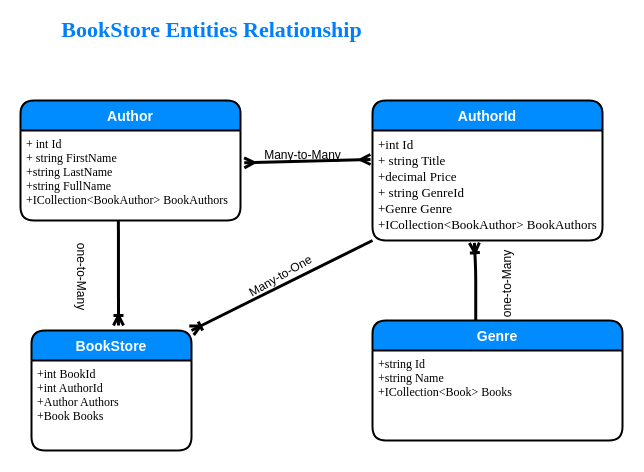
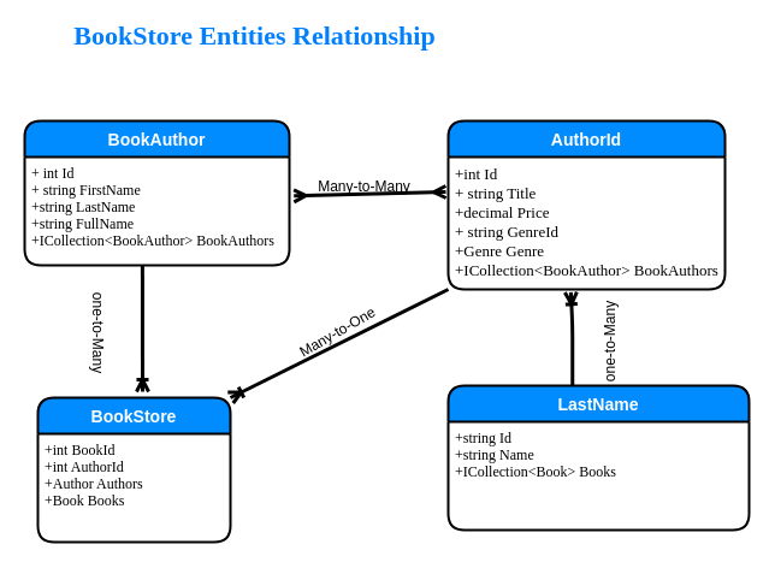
  <mxCell id="0" />
  <mxCell id="1" parent="0" />
- <mxCell id="2" value="Author" style="swimlane;childLayout=stackLayout;horizontal=1;startSize=30;horizontalStack=0;fillColor=#008cff;fontColor=#FFFFFF;rounded=1;fontSize=14;fontStyle=1;strokeWidth=2;resizeParent=0;resizeLast=1;shadow=0;dashed=0;align=center;" vertex="1" parent="1"><mxGeometry x="20" y="100" width="220" height="120" as="geometry" /></mxCell>
+ <mxCell id="2" value="BookAuthor" style="swimlane;childLayout=stackLayout;horizontal=1;startSize=30;horizontalStack=0;fillColor=#008cff;fontColor=#FFFFFF;rounded=1;fontSize=14;fontStyle=1;strokeWidth=2;resizeParent=0;resizeLast=1;shadow=0;dashed=0;align=center;" vertex="1" parent="1"><mxGeometry x="20" y="100" width="220" height="120" as="geometry" /></mxCell>
  <mxCell id="3" value="+ int Id&#10;+ string FirstName&#10;+string LastName&#10;+string FullName&#10;+ICollection&lt;BookAuthor&gt; BookAuthors" style="align=left;strokeColor=none;fillColor=none;spacingLeft=4;fontSize=12;verticalAlign=top;resizable=0;rotatable=0;part=1;fontFamily=Times New Roman;" vertex="1" parent="2"><mxGeometry y="30" width="220" height="90" as="geometry" /></mxCell>
  <mxCell id="4" value="AuthorId" style="swimlane;childLayout=stackLayout;horizontal=1;startSize=30;horizontalStack=0;fillColor=#008cff;fontColor=#FFFFFF;rounded=1;fontSize=14;fontStyle=1;strokeWidth=2;resizeParent=0;resizeLast=1;shadow=0;dashed=0;align=center;" vertex="1" parent="1"><mxGeometry x="372" y="100" width="230" height="140" as="geometry" /></mxCell>
  <mxCell id="5" value="+int Id&#10;+ string Title&#10;+decimal Price&#10;+ string GenreId&#10;+Genre Genre&#10;+ICollection&lt;BookAuthor&gt; BookAuthors" style="align=left;strokeColor=none;fillColor=none;spacingLeft=4;fontSize=13;verticalAlign=top;resizable=0;rotatable=0;part=1;fontFamily=Times New Roman;" vertex="1" parent="4"><mxGeometry y="30" width="230" height="110" as="geometry" /></mxCell>
- <mxCell id="6" value="Genre" style="swimlane;childLayout=stackLayout;horizontal=1;startSize=30;horizontalStack=0;fillColor=#008cff;fontColor=#FFFFFF;rounded=1;fontSize=14;fontStyle=1;strokeWidth=2;resizeParent=0;resizeLast=1;shadow=0;dashed=0;align=center;" vertex="1" parent="1"><mxGeometry x="372" y="320" width="250" height="120" as="geometry" /></mxCell>
+ <mxCell id="6" value="LastName" style="swimlane;childLayout=stackLayout;horizontal=1;startSize=30;horizontalStack=0;fillColor=#008cff;fontColor=#FFFFFF;rounded=1;fontSize=14;fontStyle=1;strokeWidth=2;resizeParent=0;resizeLast=1;shadow=0;dashed=0;align=center;" vertex="1" parent="1"><mxGeometry x="372" y="320" width="250" height="120" as="geometry" /></mxCell>
  <mxCell id="7" value="+string Id&#10;+string Name&#10;+ICollection&lt;Book&gt; Books" style="align=left;strokeColor=none;fillColor=none;spacingLeft=4;fontSize=12;verticalAlign=top;resizable=0;rotatable=0;part=1;fontFamily=Times New Roman;" vertex="1" parent="6"><mxGeometry y="30" width="250" height="90" as="geometry" /></mxCell>
  <mxCell id="8" value="BookStore" style="swimlane;childLayout=stackLayout;horizontal=1;startSize=30;horizontalStack=0;fillColor=#008cff;fontColor=#FFFFFF;rounded=1;fontSize=14;fontStyle=1;strokeWidth=2;resizeParent=0;resizeLast=1;shadow=0;dashed=0;align=center;" vertex="1" parent="1"><mxGeometry x="31" y="330" width="160" height="120" as="geometry" /></mxCell>
  <mxCell id="9" value="+int BookId&#10;+int AuthorId&#10;+Author Authors&#10;+Book Books" style="align=left;strokeColor=none;fillColor=none;spacingLeft=4;fontSize=12;verticalAlign=top;resizable=0;rotatable=0;part=1;fontFamily=Times New Roman;" vertex="1" parent="8"><mxGeometry y="30" width="160" height="90" as="geometry" /></mxCell>
  <mxCell id="10" value="" style="fontSize=12;html=1;endArrow=ERoneToMany;entryX=0.443;entryY=1.021;entryDx=0;entryDy=0;entryPerimeter=0;strokeWidth=3;" edge="1" parent="1" target="5"><mxGeometry width="100" height="100" relative="1" as="geometry"><mxPoint x="475.24" y="320" as="sourcePoint" /><mxPoint x="475.24" y="250" as="targetPoint" /><Array as="points"><mxPoint x="475.24" y="270" /></Array></mxGeometry></mxCell>
  <mxCell id="11" value="" style="fontSize=12;html=1;endArrow=ERmany;startArrow=ERmany;strokeWidth=3;exitX=1.017;exitY=0.359;exitDx=0;exitDy=0;exitPerimeter=0;" edge="1" parent="1" source="3"><mxGeometry width="100" height="100" relative="1" as="geometry"><mxPoint x="300" y="159.41" as="sourcePoint" /><mxPoint x="370" y="159" as="targetPoint" /></mxGeometry></mxCell>
  <mxCell id="12" value="" style="fontSize=12;html=1;endArrow=ERoneToMany;exitX=0.445;exitY=0.999;exitDx=0;exitDy=0;exitPerimeter=0;strokeWidth=3;" edge="1" parent="1" source="3"><mxGeometry width="100" height="100" relative="1" as="geometry"><mxPoint x="179.41" y="277.65" as="sourcePoint" /><mxPoint x="118" y="325" as="targetPoint" /></mxGeometry></mxCell>
  <mxCell id="13" value="" style="fontSize=12;html=1;endArrow=ERoneToMany;exitX=0;exitY=1;exitDx=0;exitDy=0;strokeWidth=3;entryX=1;entryY=0;entryDx=0;entryDy=0;" edge="1" parent="1" source="5" target="8"><mxGeometry width="100" height="100" relative="1" as="geometry"><mxPoint x="351" y="210" as="sourcePoint" /><mxPoint x="261" y="330" as="targetPoint" /><Array as="points" /></mxGeometry></mxCell>
  <mxCell id="14" value="Many-to-Many" style="text;html=1;align=center;verticalAlign=middle;resizable=0;points=[];autosize=1;" vertex="1" parent="1"><mxGeometry x="257" y="145" width="90" height="20" as="geometry" /></mxCell>
  <mxCell id="15" value="one-to-Many" style="text;html=1;align=center;verticalAlign=middle;resizable=0;points=[];autosize=1;rotation=-90;" vertex="1" parent="1"><mxGeometry x="467" y="274" width="80" height="20" as="geometry" /></mxCell>
  <mxCell id="16" value="Many-to-One&lt;br&gt;" style="text;html=1;align=center;verticalAlign=middle;resizable=0;points=[];autosize=1;rotation=-30;" vertex="1" parent="1"><mxGeometry x="235" y="266" width="90" height="20" as="geometry" /></mxCell>
  <mxCell id="17" value="one-to-Many" style="text;html=1;align=center;verticalAlign=middle;resizable=0;points=[];autosize=1;rotation=90;" vertex="1" parent="1"><mxGeometry x="41" y="266" width="80" height="20" as="geometry" /></mxCell>
  <mxCell id="18" value="&lt;font face=&quot;Times New Roman&quot; color=&quot;#007fff&quot;&gt;&lt;span style=&quot;font-size: 22px&quot;&gt;&lt;b&gt;BookStore Entities Relationship&lt;/b&gt;&lt;/span&gt;&lt;/font&gt;" style="text;html=1;align=center;verticalAlign=middle;resizable=0;points=[];autosize=1;" vertex="1" parent="1"><mxGeometry x="51" y="20" width="320" height="20" as="geometry" /></mxCell>
